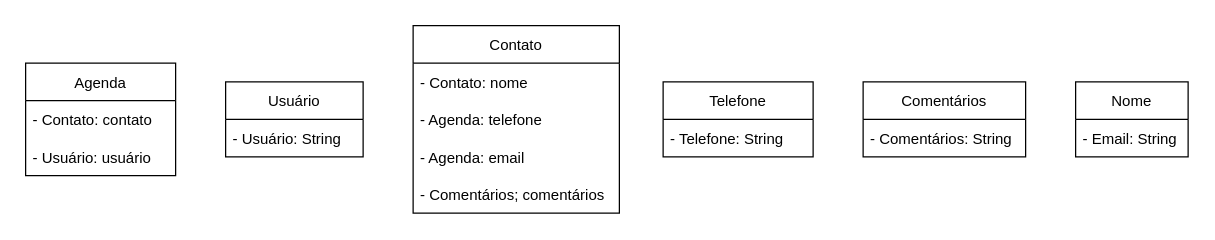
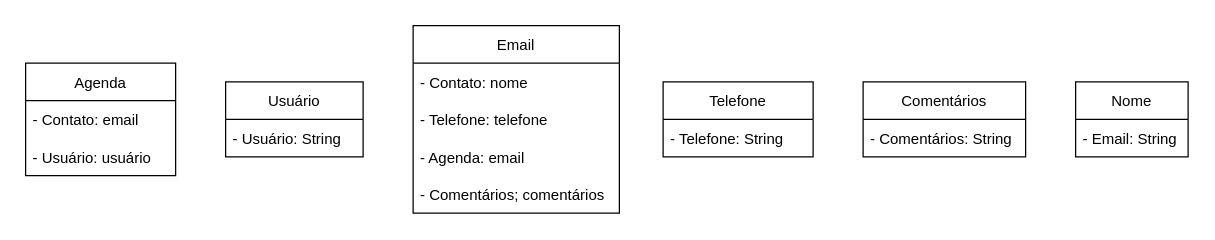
  <mxCell id="0" />
  <mxCell id="1" parent="0" />
- <mxCell id="2" value="Contato" style="swimlane;fontStyle=0;childLayout=stackLayout;horizontal=1;startSize=30;horizontalStack=0;resizeParent=1;resizeParentMax=0;resizeLast=0;collapsible=1;marginBottom=0;" vertex="1" parent="1"><mxGeometry x="330" y="20" width="165" height="150" as="geometry" /></mxCell>
+ <mxCell id="2" value="Email" style="swimlane;fontStyle=0;childLayout=stackLayout;horizontal=1;startSize=30;horizontalStack=0;resizeParent=1;resizeParentMax=0;resizeLast=0;collapsible=1;marginBottom=0;" vertex="1" parent="1"><mxGeometry x="330" y="20" width="165" height="150" as="geometry" /></mxCell>
  <mxCell id="3" value="- Contato: nome" style="text;strokeColor=none;fillColor=none;align=left;verticalAlign=middle;spacingLeft=4;spacingRight=4;overflow=hidden;points=[[0,0.5],[1,0.5]];portConstraint=eastwest;rotatable=0;" vertex="1" parent="2"><mxGeometry y="30" width="165" height="30" as="geometry" /></mxCell>
- <mxCell id="4" value="- Agenda: telefone" style="text;strokeColor=none;fillColor=none;align=left;verticalAlign=middle;spacingLeft=4;spacingRight=4;overflow=hidden;points=[[0,0.5],[1,0.5]];portConstraint=eastwest;rotatable=0;" vertex="1" parent="2"><mxGeometry y="60" width="165" height="30" as="geometry" /></mxCell>
+ <mxCell id="4" value="- Telefone: telefone" style="text;strokeColor=none;fillColor=none;align=left;verticalAlign=middle;spacingLeft=4;spacingRight=4;overflow=hidden;points=[[0,0.5],[1,0.5]];portConstraint=eastwest;rotatable=0;" vertex="1" parent="2"><mxGeometry y="60" width="165" height="30" as="geometry" /></mxCell>
  <mxCell id="5" value="- Agenda: email" style="text;strokeColor=none;fillColor=none;align=left;verticalAlign=middle;spacingLeft=4;spacingRight=4;overflow=hidden;points=[[0,0.5],[1,0.5]];portConstraint=eastwest;rotatable=0;" vertex="1" parent="2"><mxGeometry y="90" width="165" height="30" as="geometry" /></mxCell>
  <mxCell id="6" value="- Comentários; comentários" style="text;strokeColor=none;fillColor=none;align=left;verticalAlign=middle;spacingLeft=4;spacingRight=4;overflow=hidden;points=[[0,0.5],[1,0.5]];portConstraint=eastwest;rotatable=0;" vertex="1" parent="2"><mxGeometry y="120" width="165" height="30" as="geometry" /></mxCell>
  <mxCell id="7" value="Telefone" style="swimlane;fontStyle=0;childLayout=stackLayout;horizontal=1;startSize=30;horizontalStack=0;resizeParent=1;resizeParentMax=0;resizeLast=0;collapsible=1;marginBottom=0;" vertex="1" parent="1"><mxGeometry x="530" y="65" width="120" height="60" as="geometry" /></mxCell>
  <mxCell id="8" value="- Telefone: String" style="text;strokeColor=none;fillColor=none;align=left;verticalAlign=middle;spacingLeft=4;spacingRight=4;overflow=hidden;points=[[0,0.5],[1,0.5]];portConstraint=eastwest;rotatable=0;" vertex="1" parent="7"><mxGeometry y="30" width="120" height="30" as="geometry" /></mxCell>
  <mxCell id="9" value="Nome" style="swimlane;fontStyle=0;childLayout=stackLayout;horizontal=1;startSize=30;horizontalStack=0;resizeParent=1;resizeParentMax=0;resizeLast=0;collapsible=1;marginBottom=0;" vertex="1" parent="1"><mxGeometry x="860" y="65" width="90" height="60" as="geometry" /></mxCell>
  <mxCell id="10" value="- Email: String" style="text;strokeColor=none;fillColor=none;align=left;verticalAlign=middle;spacingLeft=4;spacingRight=4;overflow=hidden;points=[[0,0.5],[1,0.5]];portConstraint=eastwest;rotatable=0;" vertex="1" parent="9"><mxGeometry y="30" width="90" height="30" as="geometry" /></mxCell>
  <mxCell id="11" value="Comentários" style="swimlane;fontStyle=0;childLayout=stackLayout;horizontal=1;startSize=30;horizontalStack=0;resizeParent=1;resizeParentMax=0;resizeLast=0;collapsible=1;marginBottom=0;" vertex="1" parent="1"><mxGeometry x="690" y="65" width="130" height="60" as="geometry" /></mxCell>
  <mxCell id="12" value="- Comentários: String" style="text;strokeColor=none;fillColor=none;align=left;verticalAlign=middle;spacingLeft=4;spacingRight=4;overflow=hidden;points=[[0,0.5],[1,0.5]];portConstraint=eastwest;rotatable=0;" vertex="1" parent="11"><mxGeometry y="30" width="130" height="30" as="geometry" /></mxCell>
  <mxCell id="13" value="Agenda" style="swimlane;fontStyle=0;childLayout=stackLayout;horizontal=1;startSize=30;horizontalStack=0;resizeParent=1;resizeParentMax=0;resizeLast=0;collapsible=1;marginBottom=0;" vertex="1" parent="1"><mxGeometry x="20" y="50" width="120" height="90" as="geometry" /></mxCell>
- <mxCell id="14" value="- Contato: contato" style="text;strokeColor=none;fillColor=none;align=left;verticalAlign=middle;spacingLeft=4;spacingRight=4;overflow=hidden;points=[[0,0.5],[1,0.5]];portConstraint=eastwest;rotatable=0;" vertex="1" parent="13"><mxGeometry y="30" width="120" height="30" as="geometry" /></mxCell>
+ <mxCell id="14" value="- Contato: email" style="text;strokeColor=none;fillColor=none;align=left;verticalAlign=middle;spacingLeft=4;spacingRight=4;overflow=hidden;points=[[0,0.5],[1,0.5]];portConstraint=eastwest;rotatable=0;" vertex="1" parent="13"><mxGeometry y="30" width="120" height="30" as="geometry" /></mxCell>
  <mxCell id="15" value="- Usuário: usuário" style="text;strokeColor=none;fillColor=none;align=left;verticalAlign=middle;spacingLeft=4;spacingRight=4;overflow=hidden;points=[[0,0.5],[1,0.5]];portConstraint=eastwest;rotatable=0;" vertex="1" parent="13"><mxGeometry y="60" width="120" height="30" as="geometry" /></mxCell>
  <mxCell id="16" value="Usuário" style="swimlane;fontStyle=0;childLayout=stackLayout;horizontal=1;startSize=30;horizontalStack=0;resizeParent=1;resizeParentMax=0;resizeLast=0;collapsible=1;marginBottom=0;" vertex="1" parent="1"><mxGeometry x="180" y="65" width="110" height="60" as="geometry" /></mxCell>
  <mxCell id="17" value="- Usuário: String" style="text;strokeColor=none;fillColor=none;align=left;verticalAlign=middle;spacingLeft=4;spacingRight=4;overflow=hidden;points=[[0,0.5],[1,0.5]];portConstraint=eastwest;rotatable=0;" vertex="1" parent="16"><mxGeometry y="30" width="110" height="30" as="geometry" /></mxCell>
